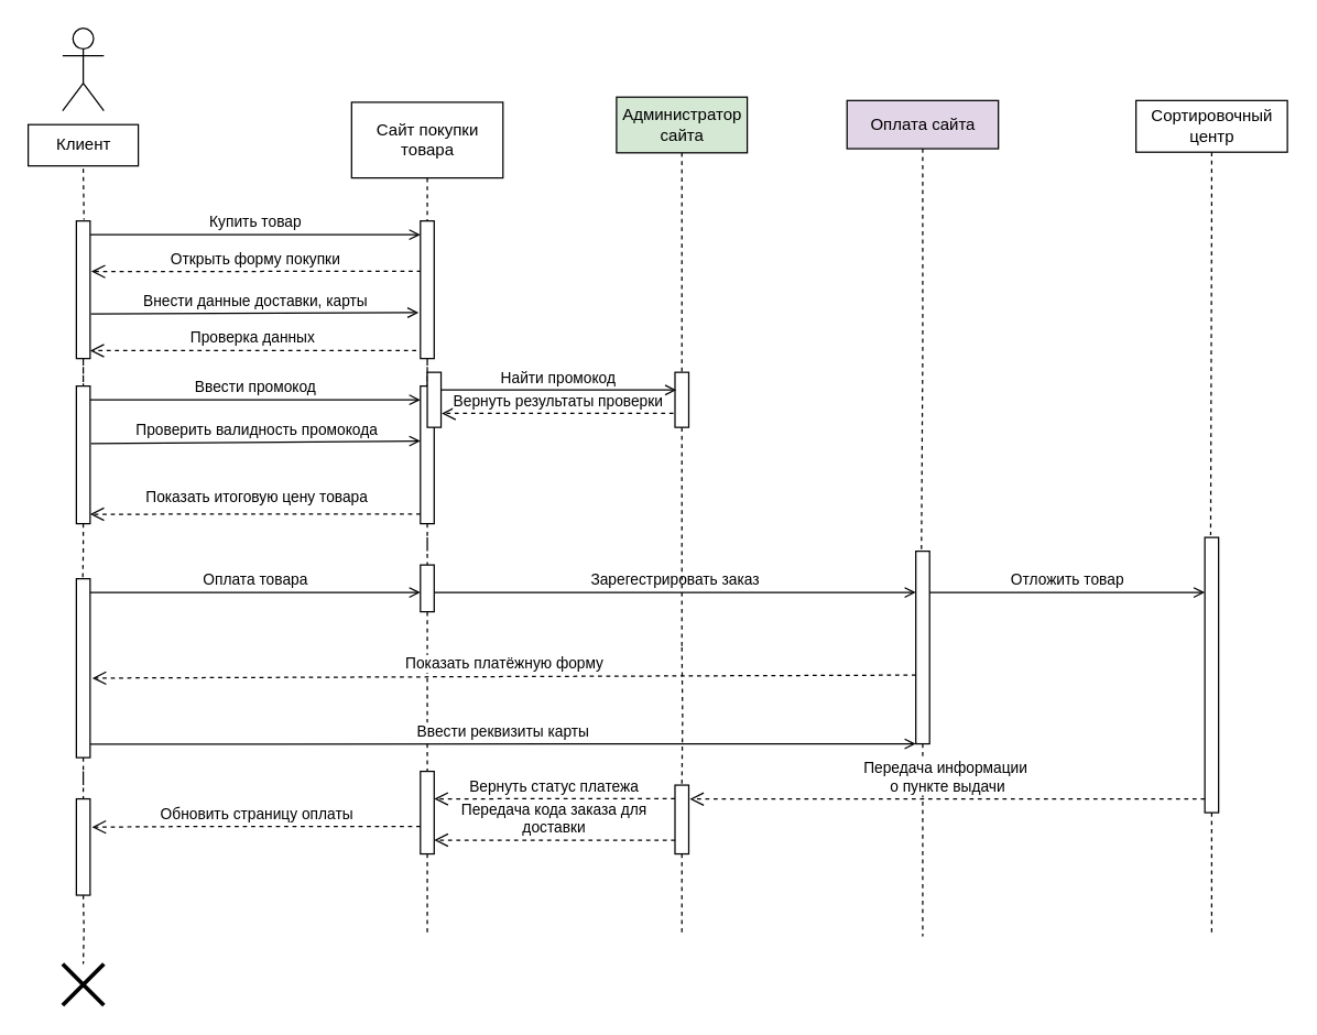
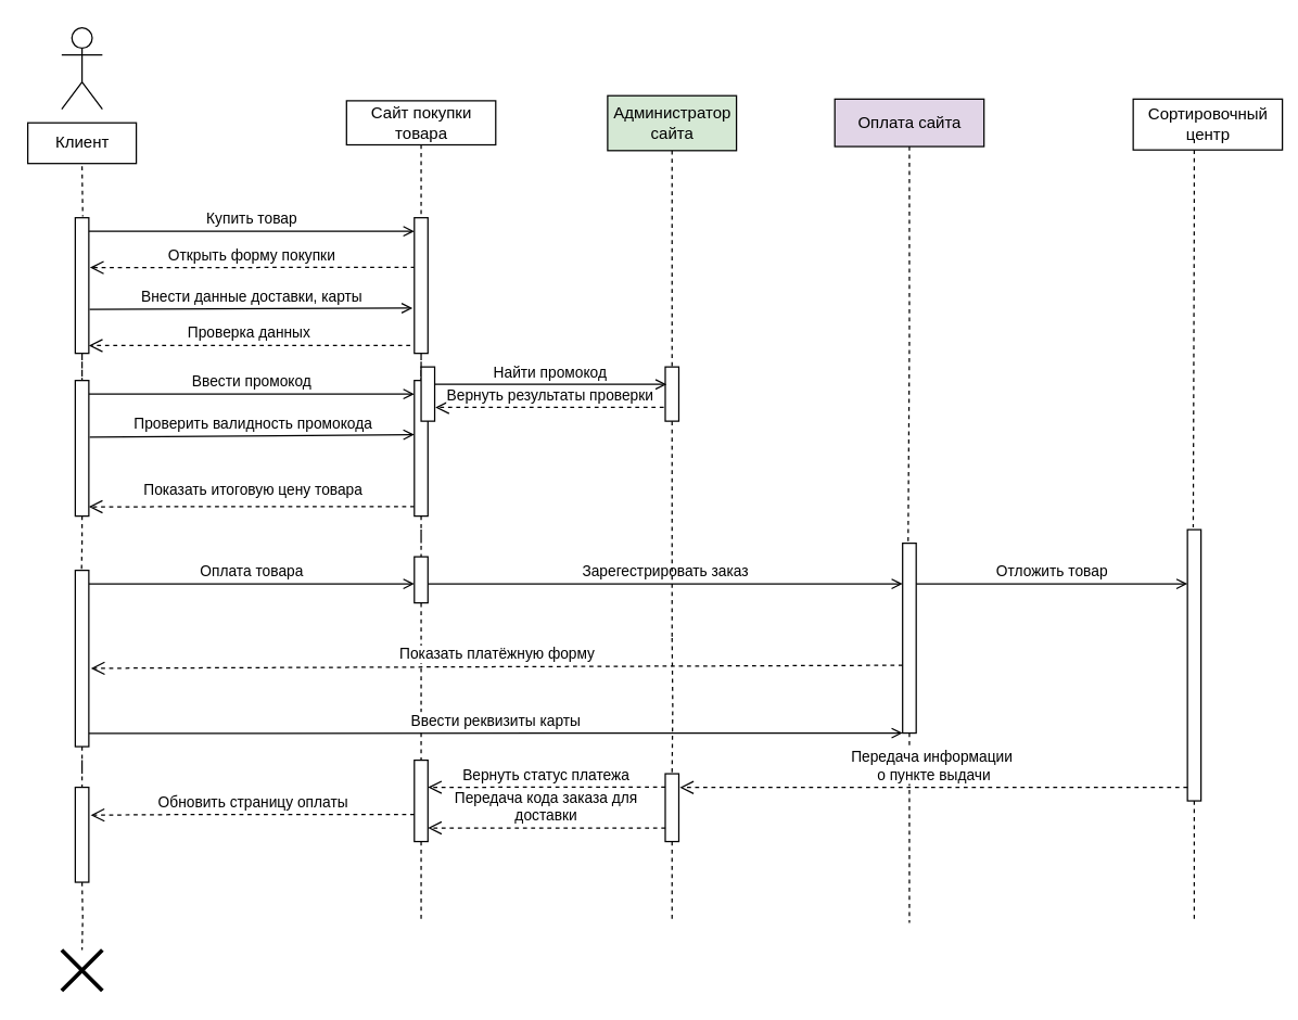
  <mxCell id="0" />
  <mxCell id="1" parent="0" />
  <mxCell id="2" style="edgeStyle=orthogonalEdgeStyle;rounded=0;orthogonalLoop=1;jettySize=auto;html=1;entryX=0.552;entryY=-0.002;entryDx=0;entryDy=0;entryPerimeter=0;endArrow=none;endFill=0;dashed=1;" parent="1" edge="1"><mxGeometry relative="1" as="geometry"><mxPoint x="60" y="122" as="sourcePoint" /><mxPoint x="60.52" y="159.02" as="targetPoint" /></mxGeometry></mxCell>
  <mxCell id="3" style="edgeStyle=orthogonalEdgeStyle;rounded=0;orthogonalLoop=1;jettySize=auto;html=1;dashed=1;endArrow=none;endFill=0;" parent="1" source="4" edge="1"><mxGeometry relative="1" as="geometry"><mxPoint x="310" y="160" as="targetPoint" /></mxGeometry></mxCell>
- <mxCell id="4" value="Сайт покупки &lt;br&gt;товара" style="html=1;" parent="1" vertex="1"><mxGeometry x="255" y="73.75" width="110" height="55" as="geometry" /></mxCell>
+ <mxCell id="4" value="Сайт покупки &lt;br&gt;товара" style="html=1;" parent="1" vertex="1"><mxGeometry x="255" y="73.75" width="110" height="32.5" as="geometry" /></mxCell>
  <mxCell id="5" style="edgeStyle=orthogonalEdgeStyle;rounded=0;orthogonalLoop=1;jettySize=auto;html=1;dashed=1;endArrow=none;endFill=0;" parent="1" edge="1" target="44"><mxGeometry relative="1" as="geometry"><mxPoint x="60" y="690" as="targetPoint" /><mxPoint x="60" y="650" as="sourcePoint" /></mxGeometry></mxCell>
  <mxCell id="6" style="edgeStyle=orthogonalEdgeStyle;rounded=0;orthogonalLoop=1;jettySize=auto;html=1;endArrow=none;endFill=0;dashed=1;exitX=0.501;exitY=1.001;exitDx=0;exitDy=0;exitPerimeter=0;" parent="1" source="57" edge="1"><mxGeometry relative="1" as="geometry"><mxPoint x="310" y="560" as="targetPoint" /><mxPoint x="310" y="450" as="sourcePoint" /></mxGeometry></mxCell>
  <mxCell id="7" value="Купить товар" style="html=1;verticalAlign=bottom;endArrow=open;rounded=0;endFill=0;" parent="1" edge="1"><mxGeometry width="80" relative="1" as="geometry"><mxPoint x="65" y="170" as="sourcePoint" /><mxPoint x="305" y="170" as="targetPoint" /></mxGeometry></mxCell>
  <mxCell id="8" value="Открыть форму покупки" style="html=1;verticalAlign=bottom;endArrow=open;dashed=1;endSize=8;rounded=0;exitX=0.043;exitY=0.118;exitDx=0;exitDy=0;exitPerimeter=0;entryX=1.083;entryY=0.075;entryDx=0;entryDy=0;entryPerimeter=0;" parent="1" edge="1"><mxGeometry relative="1" as="geometry"><mxPoint x="305.43" y="196.58" as="sourcePoint" /><mxPoint x="65.83" y="196.75" as="targetPoint" /><Array as="points" /></mxGeometry></mxCell>
  <mxCell id="9" value="Внести данные доставки, карты" style="html=1;verticalAlign=bottom;endArrow=open;rounded=0;entryX=-0.129;entryY=0.215;entryDx=0;entryDy=0;entryPerimeter=0;endFill=0;exitX=1.056;exitY=0.138;exitDx=0;exitDy=0;exitPerimeter=0;" parent="1" edge="1"><mxGeometry width="80" relative="1" as="geometry"><mxPoint x="65.56" y="227.62" as="sourcePoint" /><mxPoint x="303.71" y="226.65" as="targetPoint" /></mxGeometry></mxCell>
  <mxCell id="10" value="Проверка данных" style="html=1;verticalAlign=bottom;endArrow=open;dashed=1;endSize=8;rounded=0;exitX=-0.3;exitY=0.304;exitDx=0;exitDy=0;exitPerimeter=0;" parent="1" edge="1"><mxGeometry relative="1" as="geometry"><mxPoint x="302" y="254.24" as="sourcePoint" /><mxPoint x="65" y="254.24" as="targetPoint" /></mxGeometry></mxCell>
  <mxCell id="11" style="edgeStyle=orthogonalEdgeStyle;rounded=0;orthogonalLoop=1;jettySize=auto;html=1;entryX=0.407;entryY=-0.008;entryDx=0;entryDy=0;entryPerimeter=0;endArrow=none;endFill=0;dashed=1;" parent="1" source="12" target="14" edge="1"><mxGeometry relative="1" as="geometry" /></mxCell>
  <mxCell id="12" value="Оплата сайта" style="html=1;fillColor=#e1d5e7;" parent="1" vertex="1"><mxGeometry x="615" y="72.5" width="110" height="35" as="geometry" /></mxCell>
  <mxCell id="13" style="edgeStyle=orthogonalEdgeStyle;rounded=0;orthogonalLoop=1;jettySize=auto;html=1;dashed=1;endArrow=none;endFill=0;" parent="1" source="14" edge="1"><mxGeometry relative="1" as="geometry"><mxPoint x="670" y="680" as="targetPoint" /></mxGeometry></mxCell>
  <mxCell id="14" value="" style="html=1;points=[];perimeter=orthogonalPerimeter;" parent="1" vertex="1"><mxGeometry x="665" y="400" width="10" height="140" as="geometry" /></mxCell>
  <mxCell id="15" value="Показать платёжную форму" style="html=1;verticalAlign=bottom;endArrow=open;dashed=1;endSize=8;rounded=0;entryX=1.157;entryY=0.678;entryDx=0;entryDy=0;entryPerimeter=0;exitX=0;exitY=0.643;exitDx=0;exitDy=0;exitPerimeter=0;" parent="1" source="14" edge="1"><mxGeometry relative="1" as="geometry"><mxPoint x="655" y="490" as="sourcePoint" /><mxPoint x="66.57" y="492.22" as="targetPoint" /></mxGeometry></mxCell>
  <mxCell id="16" value="Ввести реквизиты карты" style="html=1;verticalAlign=bottom;endArrow=open;rounded=0;endFill=0;exitX=1;exitY=0.776;exitDx=0;exitDy=0;exitPerimeter=0;" parent="1" edge="1"><mxGeometry width="80" relative="1" as="geometry"><mxPoint x="65" y="540.24" as="sourcePoint" /><mxPoint x="665" y="540" as="targetPoint" /><Array as="points" /></mxGeometry></mxCell>
  <mxCell id="17" style="edgeStyle=orthogonalEdgeStyle;rounded=0;orthogonalLoop=1;jettySize=auto;html=1;endArrow=none;endFill=0;dashed=1;exitX=0.5;exitY=1;exitDx=0;exitDy=0;" parent="1" source="33" target="18" edge="1"><mxGeometry relative="1" as="geometry"><mxPoint x="494.46" y="118.62" as="sourcePoint" /></mxGeometry></mxCell>
  <mxCell id="18" value="" style="html=1;points=[];perimeter=orthogonalPerimeter;" parent="1" vertex="1"><mxGeometry x="490" y="270" width="10" height="40" as="geometry" /></mxCell>
  <mxCell id="19" value="Оплата товара" style="html=1;verticalAlign=bottom;endArrow=open;rounded=0;endFill=0;exitX=1.008;exitY=0.077;exitDx=0;exitDy=0;exitPerimeter=0;" parent="1" source="51" edge="1"><mxGeometry width="80" relative="1" as="geometry"><mxPoint x="67.06" y="429.99" as="sourcePoint" /><mxPoint x="305" y="430" as="targetPoint" /><Array as="points"><mxPoint x="195" y="430" /></Array></mxGeometry></mxCell>
  <mxCell id="20" value="Показать итоговую цену товара" style="html=1;verticalAlign=bottom;endArrow=open;dashed=1;endSize=8;rounded=0;entryX=0.998;entryY=0.435;entryDx=0;entryDy=0;entryPerimeter=0;" parent="1" edge="1"><mxGeometry x="-0.005" y="-3" relative="1" as="geometry"><mxPoint x="305" y="373" as="sourcePoint" /><mxPoint x="64.98" y="373.15" as="targetPoint" /><Array as="points"><mxPoint x="195" y="373" /></Array><mxPoint as="offset" /></mxGeometry></mxCell>
  <mxCell id="21" value="Ввести промокод" style="html=1;verticalAlign=bottom;endArrow=open;rounded=0;entryX=0;entryY=0.1;entryDx=0;entryDy=0;entryPerimeter=0;endFill=0;exitX=1;exitY=0.1;exitDx=0;exitDy=0;exitPerimeter=0;" parent="1" source="48" target="55" edge="1"><mxGeometry width="80" relative="1" as="geometry"><mxPoint x="65" y="279.97" as="sourcePoint" /><mxPoint x="305" y="279.97" as="targetPoint" /></mxGeometry></mxCell>
  <mxCell id="22" value="Проверить валидность промокода" style="html=1;verticalAlign=bottom;endArrow=open;rounded=0;entryX=0;entryY=0.516;entryDx=0;entryDy=0;entryPerimeter=0;endFill=0;exitX=1.06;exitY=0.33;exitDx=0;exitDy=0;exitPerimeter=0;" parent="1" edge="1"><mxGeometry width="80" relative="1" as="geometry"><mxPoint x="65.6" y="321.7" as="sourcePoint" /><mxPoint x="305" y="319.96" as="targetPoint" /><mxPoint as="offset" /></mxGeometry></mxCell>
  <mxCell id="23" value="Найти промокод" style="html=1;verticalAlign=bottom;endArrow=open;rounded=0;entryX=0.095;entryY=0.321;entryDx=0;entryDy=0;entryPerimeter=0;endFill=0;" parent="1" source="56" target="18" edge="1"><mxGeometry width="80" relative="1" as="geometry"><mxPoint x="315" y="280" as="sourcePoint" /><mxPoint x="395" y="280" as="targetPoint" /></mxGeometry></mxCell>
  <mxCell id="24" value="Вернуть результаты проверки" style="html=1;verticalAlign=bottom;endArrow=open;dashed=1;endSize=8;rounded=0;entryX=1.049;entryY=0.747;entryDx=0;entryDy=0;entryPerimeter=0;exitX=-0.112;exitY=0.746;exitDx=0;exitDy=0;exitPerimeter=0;" parent="1" source="18" target="56" edge="1"><mxGeometry relative="1" as="geometry"><mxPoint x="485" y="300" as="sourcePoint" /><mxPoint x="315" y="300" as="targetPoint" /></mxGeometry></mxCell>
  <mxCell id="25" value="Зарегестрировать заказ" style="html=1;verticalAlign=bottom;endArrow=open;rounded=0;endFill=0;" parent="1" target="14" edge="1"><mxGeometry width="80" relative="1" as="geometry"><mxPoint x="315" y="430" as="sourcePoint" /><mxPoint x="395" y="430" as="targetPoint" /></mxGeometry></mxCell>
  <mxCell id="26" style="edgeStyle=orthogonalEdgeStyle;rounded=0;orthogonalLoop=1;jettySize=auto;html=1;endArrow=none;endFill=0;dashed=1;exitX=0.5;exitY=1;exitDx=0;exitDy=0;exitPerimeter=0;startArrow=none;" parent="1" target="28" edge="1"><mxGeometry relative="1" as="geometry"><mxPoint x="495" y="470" as="sourcePoint" /><mxPoint x="495" y="510" as="targetPoint" /><Array as="points" /></mxGeometry></mxCell>
  <mxCell id="27" style="edgeStyle=orthogonalEdgeStyle;rounded=0;orthogonalLoop=1;jettySize=auto;html=1;dashed=1;endArrow=none;endFill=0;" parent="1" source="28" edge="1"><mxGeometry relative="1" as="geometry"><mxPoint x="495" y="680" as="targetPoint" /></mxGeometry></mxCell>
  <mxCell id="28" value="" style="html=1;points=[];perimeter=orthogonalPerimeter;" parent="1" vertex="1"><mxGeometry x="490" y="570" width="10" height="50" as="geometry" /></mxCell>
  <mxCell id="29" style="edgeStyle=orthogonalEdgeStyle;rounded=0;orthogonalLoop=1;jettySize=auto;html=1;dashed=1;endArrow=none;endFill=0;" parent="1" source="30" edge="1"><mxGeometry relative="1" as="geometry"><mxPoint x="310" y="680" as="targetPoint" /></mxGeometry></mxCell>
  <mxCell id="30" value="" style="html=1;points=[];perimeter=orthogonalPerimeter;" parent="1" vertex="1"><mxGeometry x="305" y="560" width="10" height="60" as="geometry" /></mxCell>
  <mxCell id="31" value="Вернуть статус&amp;nbsp;платежа" style="html=1;verticalAlign=bottom;endArrow=open;dashed=1;endSize=8;rounded=0;" parent="1" edge="1"><mxGeometry relative="1" as="geometry"><mxPoint x="490" y="579.76" as="sourcePoint" /><mxPoint x="315" y="580" as="targetPoint" /></mxGeometry></mxCell>
  <mxCell id="32" value="Обновить страницу оплаты" style="html=1;verticalAlign=bottom;endArrow=open;dashed=1;endSize=8;rounded=0;entryX=1.139;entryY=0.899;entryDx=0;entryDy=0;entryPerimeter=0;exitX=0;exitY=0.667;exitDx=0;exitDy=0;exitPerimeter=0;" parent="1" source="30" edge="1"><mxGeometry relative="1" as="geometry"><mxPoint x="305" y="580" as="sourcePoint" /><mxPoint x="66.39" y="600.51" as="targetPoint" /><Array as="points"><mxPoint x="145" y="600" /></Array></mxGeometry></mxCell>
  <mxCell id="33" value="Администратор &lt;br&gt;сайта" style="html=1;fillColor=#d5e8d4;" parent="1" vertex="1"><mxGeometry x="447.5" y="70" width="95" height="40.5" as="geometry" /></mxCell>
  <mxCell id="34" value="Клиент" style="html=1;" parent="1" vertex="1"><mxGeometry x="20" y="90" width="80" height="30" as="geometry" /></mxCell>
  <mxCell id="35" value="" style="shape=umlActor;verticalLabelPosition=bottom;verticalAlign=top;html=1;" parent="1" vertex="1"><mxGeometry x="45" y="20" width="30" height="60" as="geometry" /></mxCell>
  <mxCell id="36" style="edgeStyle=orthogonalEdgeStyle;rounded=0;orthogonalLoop=1;jettySize=auto;html=1;entryX=0.424;entryY=-0.008;entryDx=0;entryDy=0;entryPerimeter=0;endArrow=none;endFill=0;dashed=1;" parent="1" source="37" target="39" edge="1"><mxGeometry relative="1" as="geometry"><Array as="points"><mxPoint x="880" y="157.75" /><mxPoint x="879" y="157.75" /></Array></mxGeometry></mxCell>
- <mxCell id="37" value="Сортировочный&lt;br&gt;центр" style="html=1;" parent="1" vertex="1"><mxGeometry x="825" y="72.5" width="110" height="37.5" as="geometry" /></mxCell>
+ <mxCell id="37" value="Сортировочный&lt;br&gt;центр" style="html=1;" parent="1" vertex="1"><mxGeometry x="835" y="72.5" width="110" height="37.5" as="geometry" /></mxCell>
  <mxCell id="38" style="edgeStyle=orthogonalEdgeStyle;rounded=0;orthogonalLoop=1;jettySize=auto;html=1;dashed=1;endArrow=none;endFill=0;" parent="1" source="39" edge="1"><mxGeometry relative="1" as="geometry"><mxPoint x="880" y="678.75" as="targetPoint" /></mxGeometry></mxCell>
  <mxCell id="39" value="" style="html=1;points=[];perimeter=orthogonalPerimeter;" parent="1" vertex="1"><mxGeometry x="875" y="390" width="10" height="200" as="geometry" /></mxCell>
  <mxCell id="40" value="Отложить товар" style="html=1;verticalAlign=bottom;endArrow=open;rounded=0;endFill=0;exitX=1;exitY=0.214;exitDx=0;exitDy=0;exitPerimeter=0;entryX=0;entryY=0.2;entryDx=0;entryDy=0;entryPerimeter=0;" parent="1" edge="1" target="39" source="14"><mxGeometry width="80" relative="1" as="geometry"><mxPoint x="675" y="410" as="sourcePoint" /><mxPoint x="875" y="410" as="targetPoint" /></mxGeometry></mxCell>
  <mxCell id="41" value="" style="edgeStyle=orthogonalEdgeStyle;rounded=0;orthogonalLoop=1;jettySize=auto;html=1;endArrow=none;endFill=0;dashed=1;exitX=0.5;exitY=1;exitDx=0;exitDy=0;exitPerimeter=0;" parent="1" source="18" edge="1"><mxGeometry relative="1" as="geometry"><mxPoint x="495" y="310" as="sourcePoint" /><mxPoint x="495" y="470" as="targetPoint" /><Array as="points" /></mxGeometry></mxCell>
  <mxCell id="42" value="Передача информации&amp;nbsp;&lt;br&gt;о пункте выдачи" style="html=1;verticalAlign=bottom;endArrow=open;dashed=1;endSize=8;rounded=0;exitX=0;exitY=0.95;exitDx=0;exitDy=0;exitPerimeter=0;entryX=1.078;entryY=0.202;entryDx=0;entryDy=0;entryPerimeter=0;" parent="1" edge="1" target="28" source="39"><mxGeometry relative="1" as="geometry"><mxPoint x="865" y="580" as="sourcePoint" /><mxPoint x="505" y="580" as="targetPoint" /></mxGeometry></mxCell>
  <mxCell id="43" value="Передача кода заказа&amp;nbsp;для &lt;br&gt;доставки" style="html=1;verticalAlign=bottom;endArrow=open;dashed=1;endSize=8;rounded=0;entryX=1;entryY=0.833;entryDx=0;entryDy=0;entryPerimeter=0;exitX=0.007;exitY=0.801;exitDx=0;exitDy=0;exitPerimeter=0;" parent="1" target="30" edge="1" source="28"><mxGeometry relative="1" as="geometry"><mxPoint x="485" y="610" as="sourcePoint" /><mxPoint x="325" y="610" as="targetPoint" /></mxGeometry></mxCell>
  <mxCell id="44" value="" style="shape=umlDestroy;whiteSpace=wrap;html=1;strokeWidth=3;" vertex="1" parent="1"><mxGeometry x="45" y="700" width="30" height="30" as="geometry" /></mxCell>
  <mxCell id="45" style="edgeStyle=orthogonalEdgeStyle;rounded=0;orthogonalLoop=1;jettySize=auto;html=1;entryX=0.5;entryY=0.077;entryDx=0;entryDy=0;entryPerimeter=0;dashed=1;endArrow=none;endFill=0;" edge="1" parent="1" source="46" target="48"><mxGeometry relative="1" as="geometry" /></mxCell>
  <mxCell id="46" value="" style="html=1;points=[];perimeter=orthogonalPerimeter;" vertex="1" parent="1"><mxGeometry x="55" y="160" width="10" height="100" as="geometry" /></mxCell>
  <mxCell id="47" style="edgeStyle=orthogonalEdgeStyle;rounded=0;orthogonalLoop=1;jettySize=auto;html=1;entryX=0.463;entryY=0.007;entryDx=0;entryDy=0;entryPerimeter=0;dashed=1;endArrow=none;endFill=0;" edge="1" parent="1" source="48" target="51"><mxGeometry relative="1" as="geometry" /></mxCell>
  <mxCell id="48" value="" style="html=1;points=[];perimeter=orthogonalPerimeter;" vertex="1" parent="1"><mxGeometry x="55" y="280" width="10" height="100" as="geometry" /></mxCell>
  <mxCell id="49" value="" style="html=1;points=[];perimeter=orthogonalPerimeter;" vertex="1" parent="1"><mxGeometry x="55" y="580" width="10" height="70" as="geometry" /></mxCell>
  <mxCell id="50" style="edgeStyle=orthogonalEdgeStyle;rounded=0;orthogonalLoop=1;jettySize=auto;html=1;dashed=1;endArrow=none;endFill=0;" edge="1" parent="1" source="51" target="49"><mxGeometry relative="1" as="geometry" /></mxCell>
  <mxCell id="51" value="" style="html=1;points=[];perimeter=orthogonalPerimeter;" vertex="1" parent="1"><mxGeometry x="55" y="420" width="10" height="130" as="geometry" /></mxCell>
  <mxCell id="52" style="edgeStyle=orthogonalEdgeStyle;rounded=0;orthogonalLoop=1;jettySize=auto;html=1;dashed=1;endArrow=none;endFill=0;" edge="1" parent="1" source="53" target="55"><mxGeometry relative="1" as="geometry" /></mxCell>
  <mxCell id="53" value="" style="html=1;points=[];perimeter=orthogonalPerimeter;" vertex="1" parent="1"><mxGeometry x="305" y="160" width="10" height="100" as="geometry" /></mxCell>
  <mxCell id="54" style="edgeStyle=orthogonalEdgeStyle;rounded=0;orthogonalLoop=1;jettySize=auto;html=1;entryX=0.5;entryY=0;entryDx=0;entryDy=0;entryPerimeter=0;endArrow=none;endFill=0;dashed=1;" edge="1" parent="1" source="55" target="57"><mxGeometry relative="1" as="geometry" /></mxCell>
  <mxCell id="55" value="" style="html=1;points=[];perimeter=orthogonalPerimeter;" vertex="1" parent="1"><mxGeometry x="305" y="280" width="10" height="100" as="geometry" /></mxCell>
  <mxCell id="56" value="" style="html=1;points=[];perimeter=orthogonalPerimeter;" parent="1" vertex="1"><mxGeometry x="310" y="270" width="10" height="40" as="geometry" /></mxCell>
  <mxCell id="57" value="" style="html=1;points=[];perimeter=orthogonalPerimeter;" vertex="1" parent="1"><mxGeometry x="305" y="410" width="10" height="34" as="geometry" /></mxCell>
